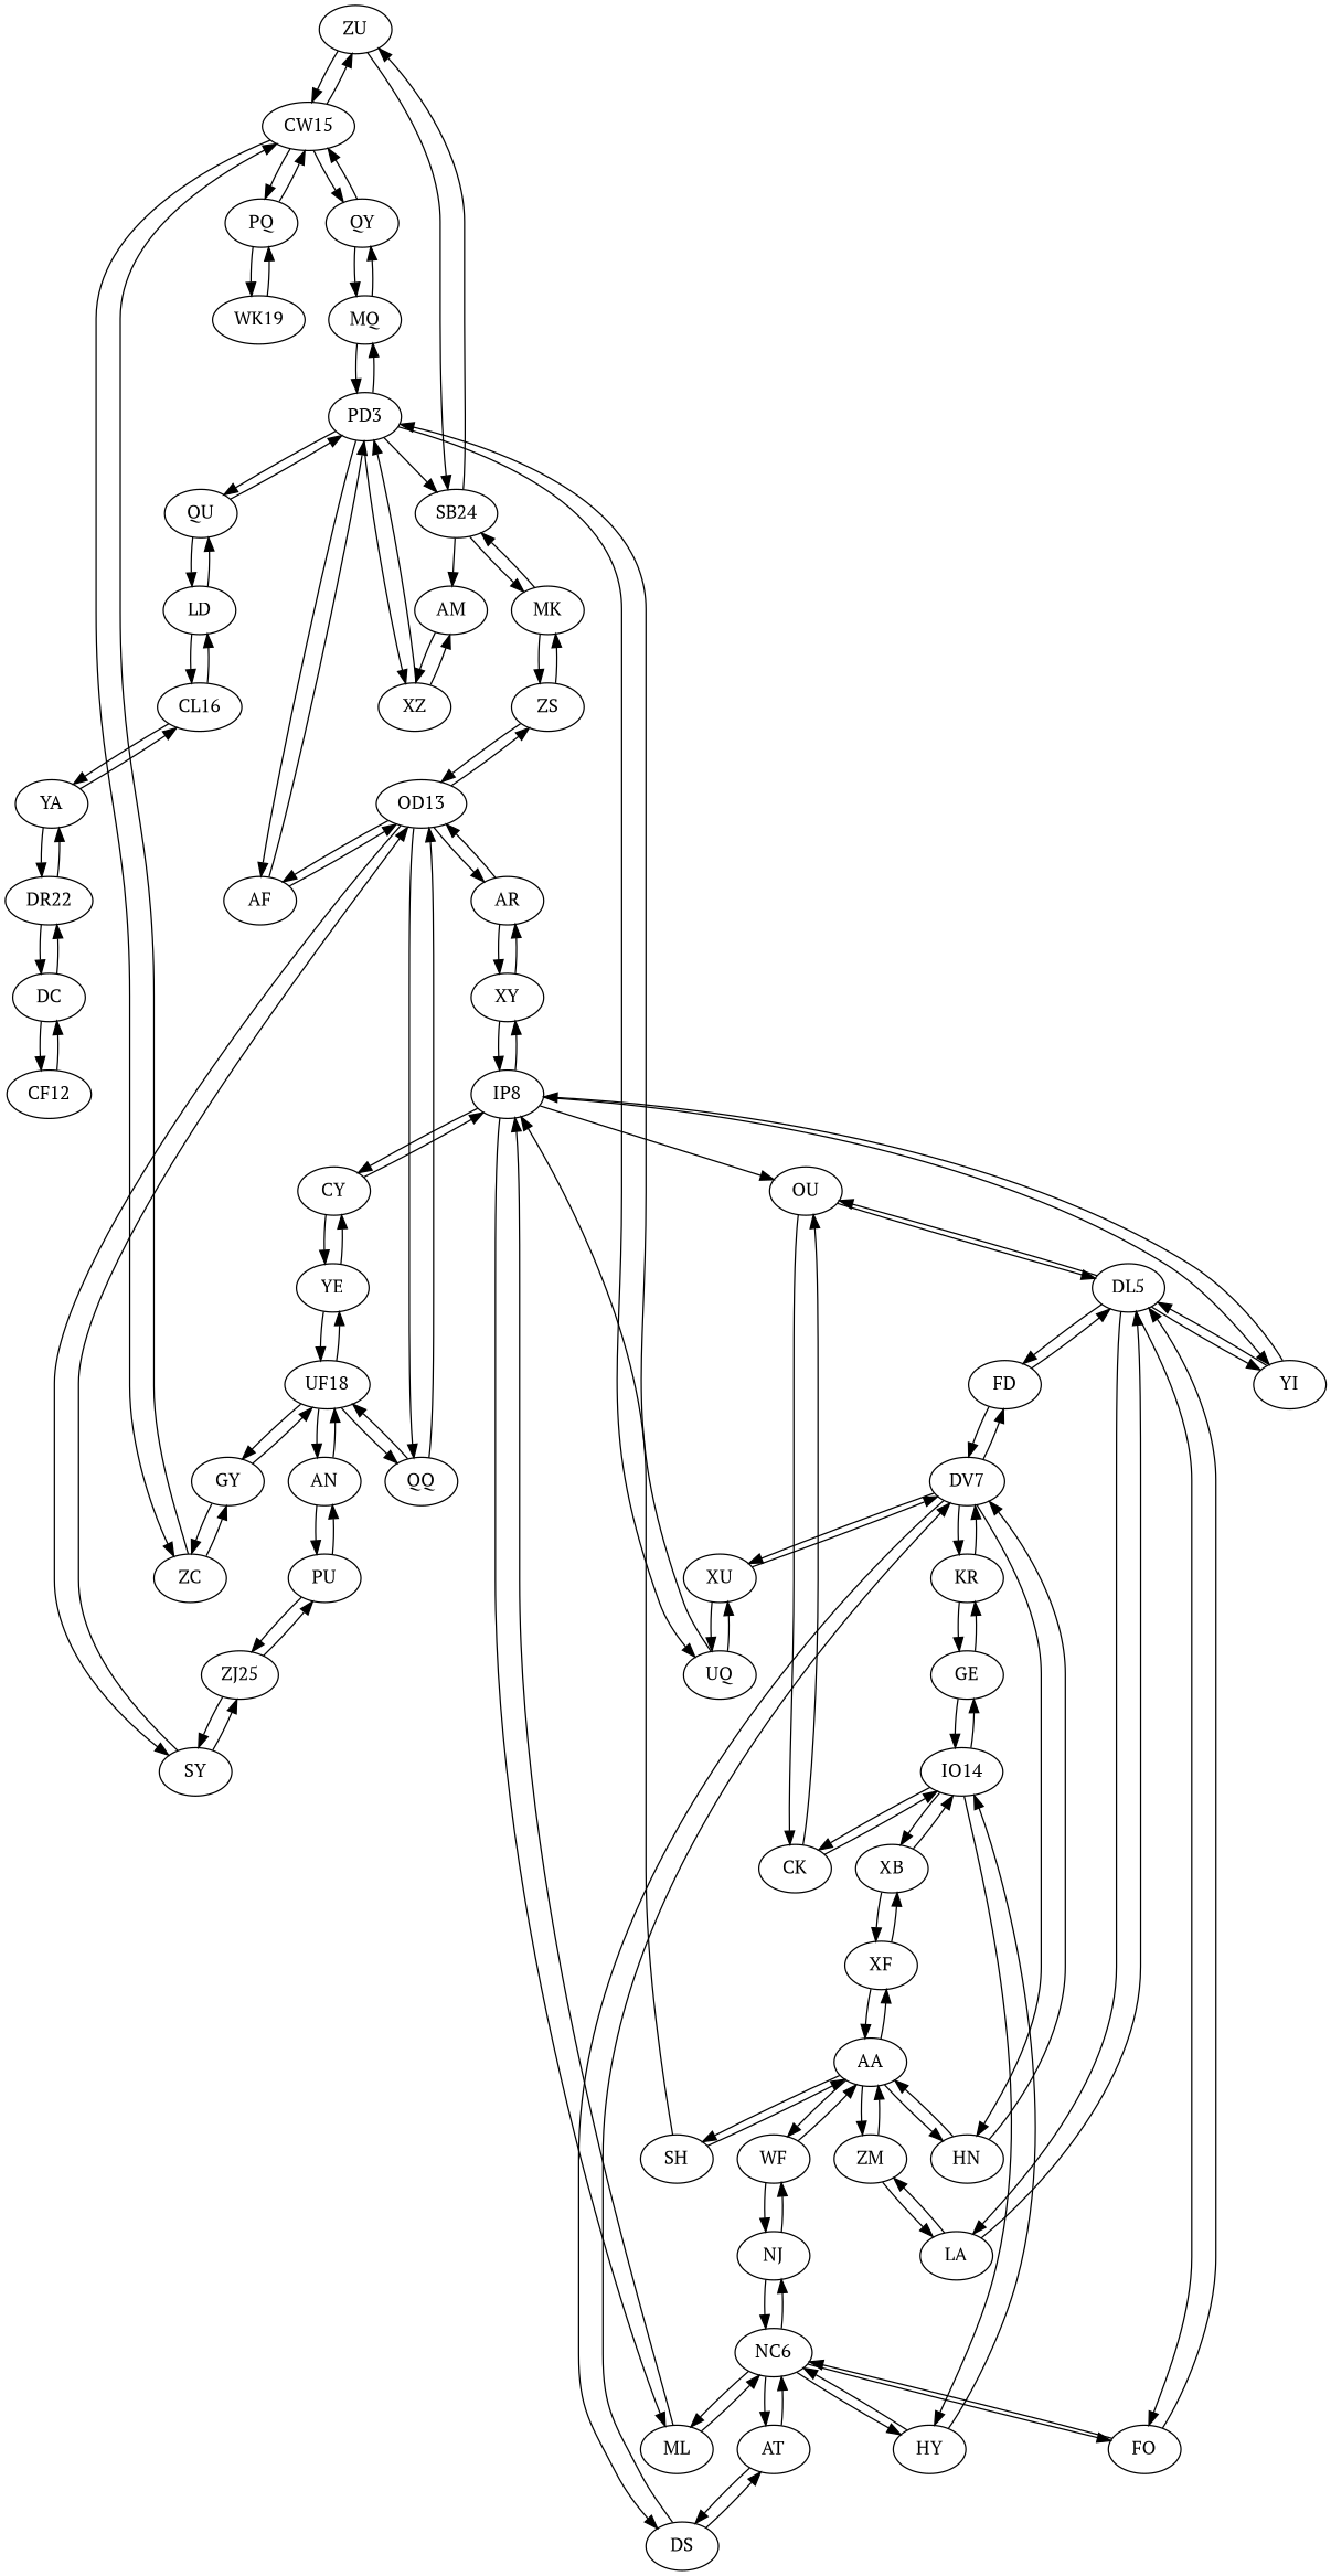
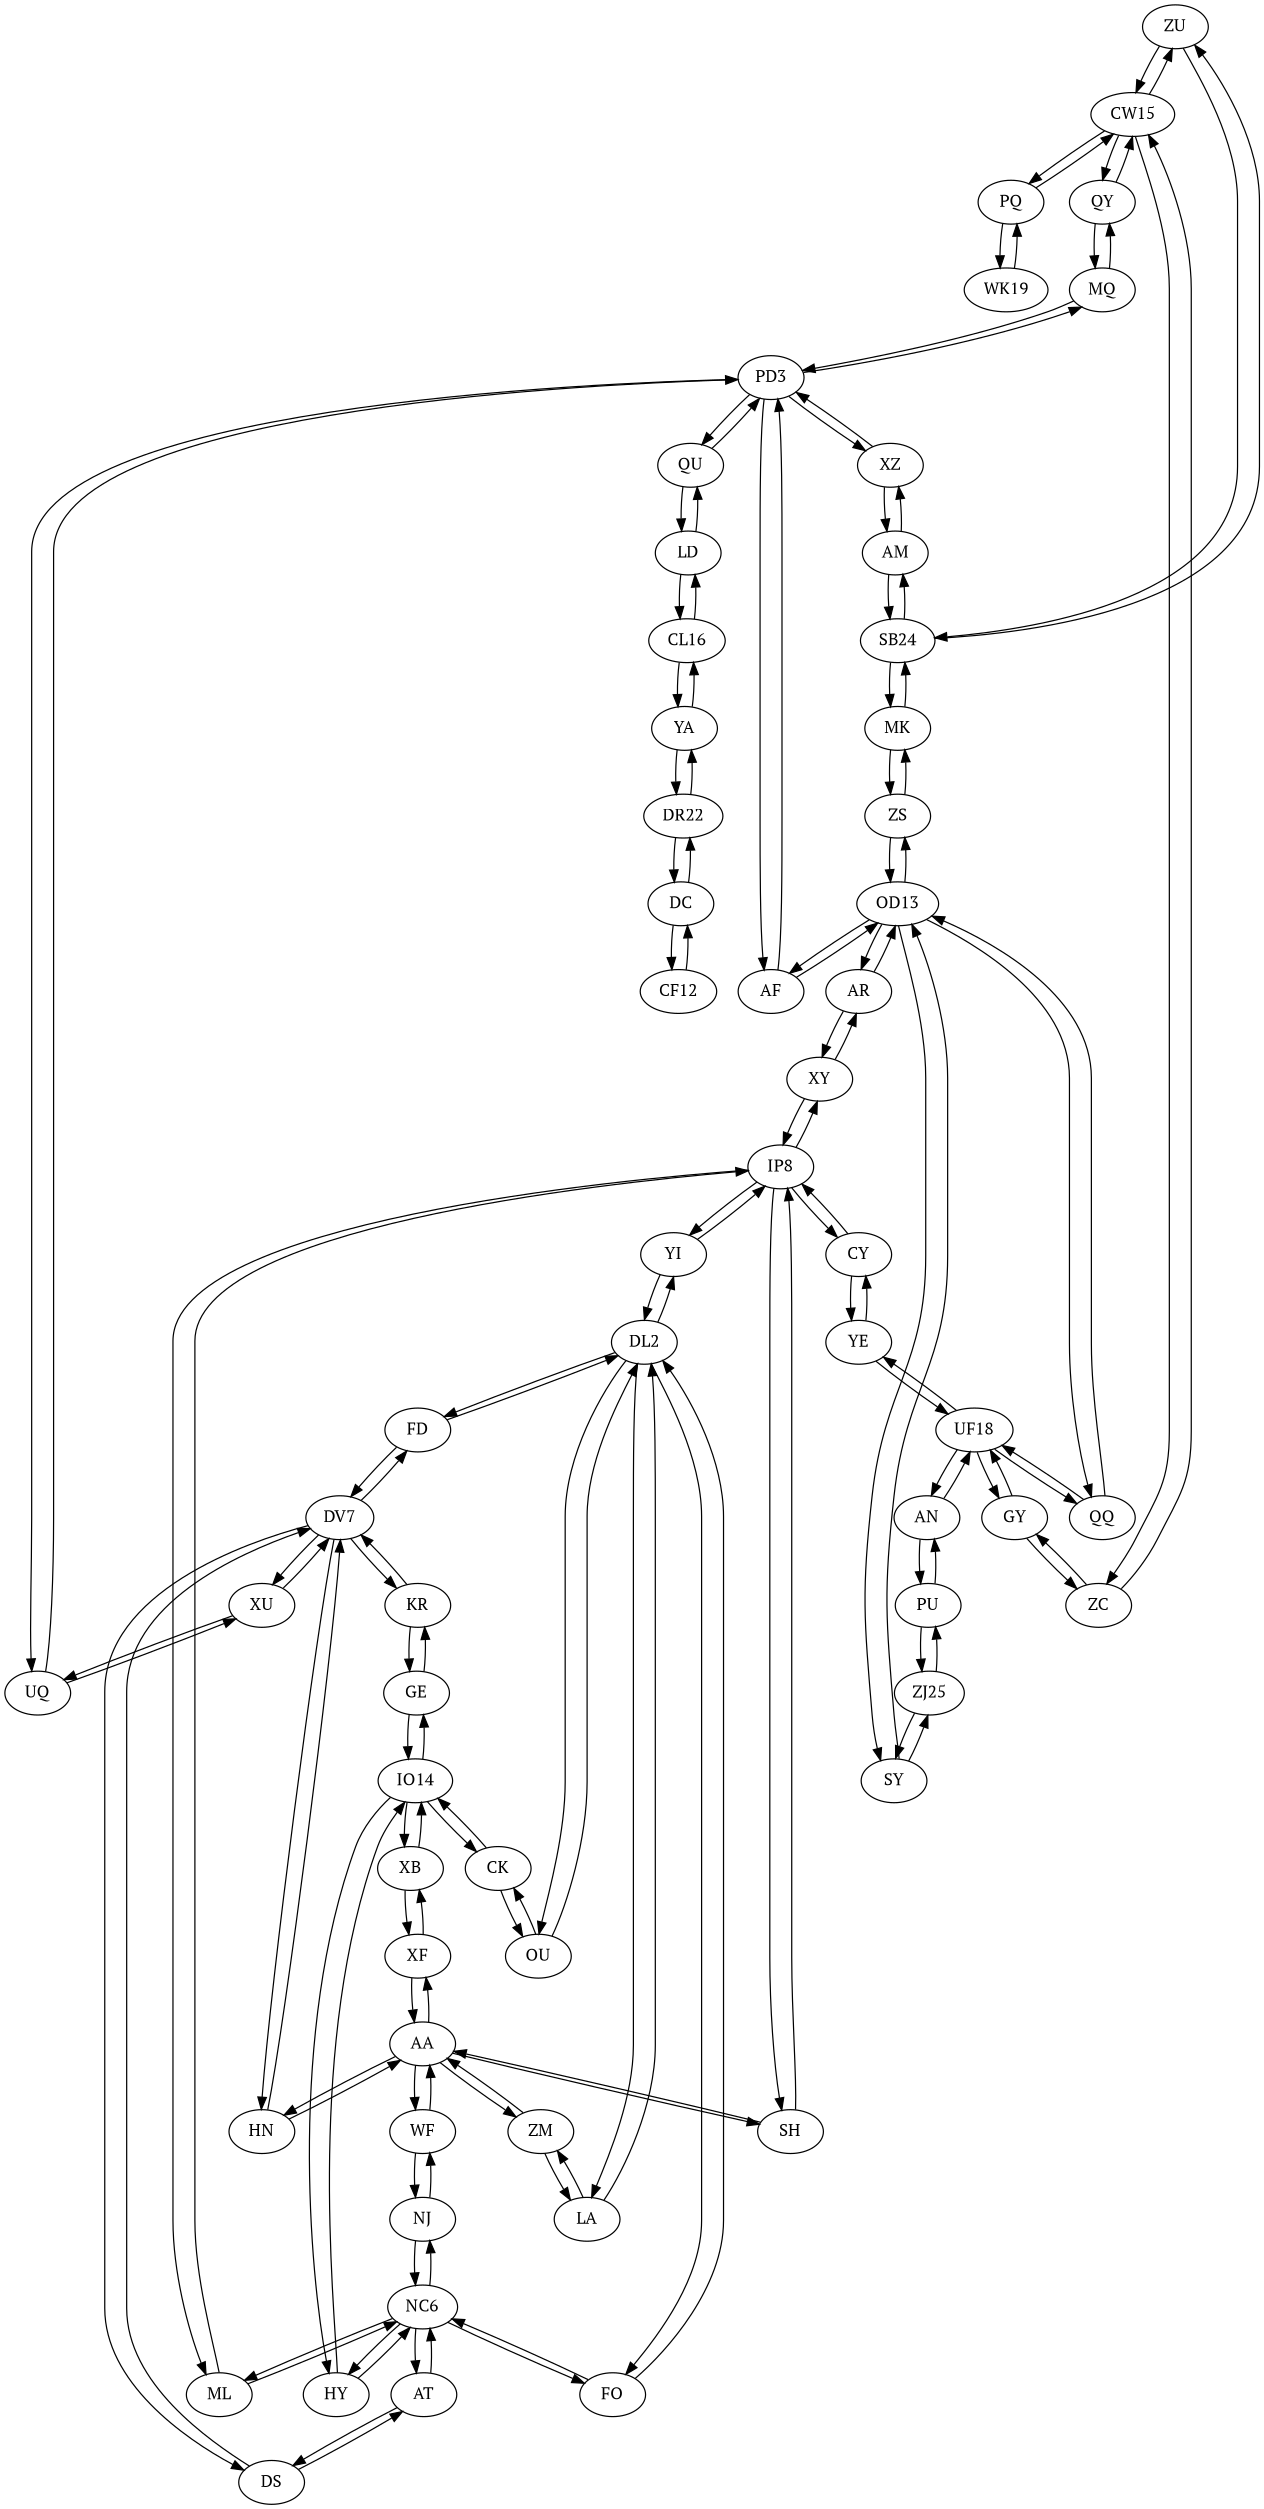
  digraph {
    fontname="PT Serif"
    node [fontname="PT Serif"]
    edge [fontname="PT Serif"]
    ZU
    CW15
    SB24
    PQ
    ZC
    QY
    MK
    AM
    WK19
    GY
    MQ
    ZS
    XZ
    DV7
    FD
    KR
    HN
    DS
    XU
-   DL5
+   DL5 [label=DL2]
    GE
    AA
    AT
    UQ
    LA
    FO
    OU
    YI
    IO14
    SH
    XF
    ZM
    WF
    NC6
    n35 [label=PD3]
    OD13
    QQ
    AF
    SY
    AR
    DC
    CF12
    DR22
    YA
    CL16
    UF18
    YE
    AN
    ZJ25
    XY
    CY
    PU
    IP8
    XB
    NJ
    ML
    QU
    HY
    CK
    LD
    ZU -> CW15
    ZU -> SB24
    CW15 -> ZU
    CW15 -> PQ
    CW15 -> ZC
    CW15 -> QY
    SB24 -> ZU
    SB24 -> MK
    SB24 -> AM
    PQ -> CW15
    PQ -> WK19
    ZC -> CW15
    ZC -> GY
    QY -> CW15
    QY -> MQ
    MK -> SB24
    MK -> ZS
-   n35 -> SB24
+   AM -> SB24
    AM -> XZ
    WK19 -> PQ
    GY -> ZC
    GY -> UF18
    MQ -> QY
    MQ -> n35
    ZS -> MK
    ZS -> OD13
    XZ -> AM
    XZ -> n35
    DV7 -> FD
    DV7 -> KR
    DV7 -> HN
    DV7 -> DS
    DV7 -> XU
    FD -> DV7
    FD -> DL5
    KR -> DV7
    KR -> GE
    HN -> DV7
    HN -> AA
    DS -> DV7
    DS -> AT
    XU -> DV7
    XU -> UQ
    DL5 -> FD
    DL5 -> LA
    DL5 -> FO
    DL5 -> OU
    DL5 -> YI
    GE -> KR
    GE -> IO14
    AA -> HN
    AA -> SH
    AA -> XF
    AA -> ZM
    AA -> WF
    AT -> DS
    AT -> NC6
    UQ -> XU
    UQ -> n35
    LA -> DL5
    LA -> ZM
    FO -> DL5
    FO -> NC6
    OU -> DL5
    OU -> CK
    YI -> DL5
    YI -> IP8
    IO14 -> GE
    IO14 -> XB
    IO14 -> HY
    IO14 -> CK
    SH -> AA
    SH -> IP8
    XF -> AA
    XF -> XB
    ZM -> AA
    ZM -> LA
    WF -> AA
    WF -> NJ
    NC6 -> AT
    NC6 -> FO
    NC6 -> NJ
    NC6 -> ML
    NC6 -> HY
    n35 -> MQ
    n35 -> XZ
    n35 -> UQ
    n35 -> AF
    n35 -> QU
    OD13 -> ZS
    OD13 -> QQ
    OD13 -> AF
    OD13 -> SY
    OD13 -> AR
    QQ -> OD13
    QQ -> UF18
    AF -> n35
    AF -> OD13
    SY -> OD13
    SY -> ZJ25
    AR -> OD13
    AR -> XY
    DC -> CF12
    DC -> DR22
    CF12 -> DC
    DR22 -> DC
    DR22 -> YA
    YA -> DR22
    YA -> CL16
    CL16 -> YA
    CL16 -> LD
    UF18 -> GY
    UF18 -> QQ
    UF18 -> YE
    UF18 -> AN
    YE -> UF18
    YE -> CY
    AN -> UF18
    AN -> PU
    ZJ25 -> SY
    ZJ25 -> PU
    XY -> AR
    XY -> IP8
    CY -> YE
    CY -> IP8
    PU -> AN
    PU -> ZJ25
    IP8 -> YI
-   IP8 -> OU
+   IP8 -> SH
    IP8 -> XY
    IP8 -> CY
    IP8 -> ML
    XB -> IO14
    XB -> XF
    NJ -> WF
    NJ -> NC6
    ML -> NC6
    ML -> IP8
    QU -> n35
    QU -> LD
    HY -> IO14
    HY -> NC6
    CK -> OU
    CK -> IO14
    LD -> CL16
    LD -> QU
  }
